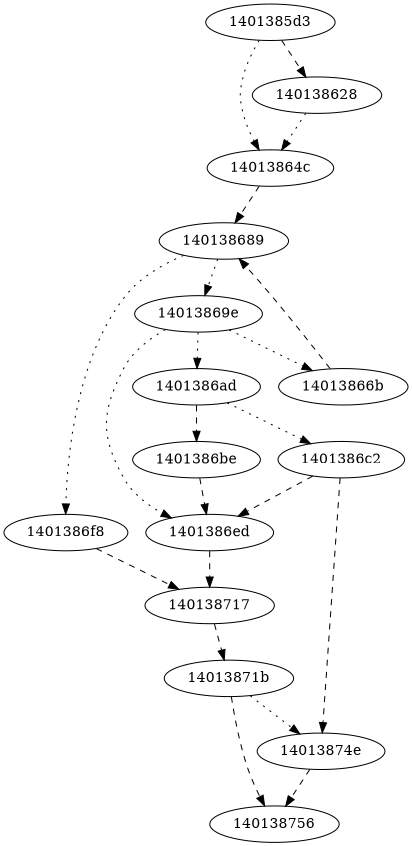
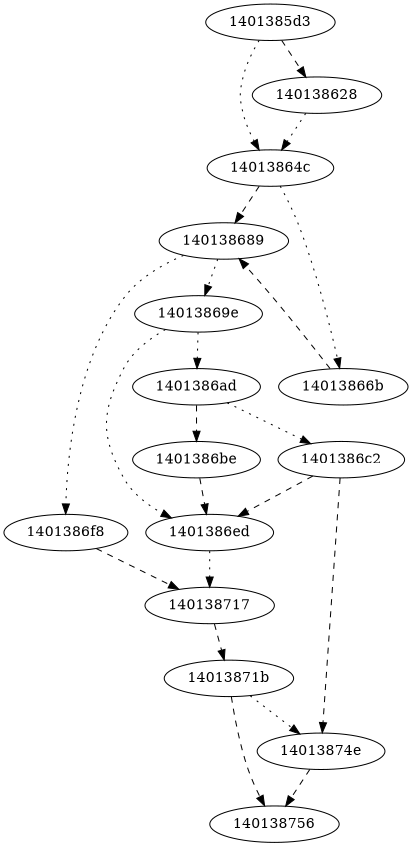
  digraph {
    edge [style=dashed]
    "1401385d3"
    "14013864c"
    140138628
    140138689
    "14013866b"
    "1401386f8"
    "14013869e"
    140138717
    "1401386ad"
    "1401386ed"
    "14013871b"
    "14013874e"
    140138756
    "1401386c2"
    "1401386be"
    "1401385d3" -> "14013864c" [style=dotted]
    "1401385d3" -> 140138628
    "14013864c" -> 140138689
-   "14013869e" -> "14013866b" [style=dotted]
+   "14013864c" -> "14013866b" [style=dotted]
    140138628 -> "14013864c" [style=dotted]
    140138689 -> "1401386f8" [style=dotted]
    140138689 -> "14013869e" [style=dotted]
    "14013866b" -> 140138689
    "1401386f8" -> 140138717
    "14013869e" -> "1401386ad" [style=dotted]
    "14013869e" -> "1401386ed" [style=dotted]
    140138717 -> "14013871b"
    "1401386ad" -> "1401386c2" [style=dotted]
    "1401386ad" -> "1401386be"
-   "1401386ed" -> 140138717
+   "1401386ed" -> 140138717 [style=dotted]
    "14013871b" -> "14013874e" [style=dotted]
    "14013871b" -> 140138756
    "14013874e" -> 140138756
    "1401386c2" -> "1401386ed"
    "1401386c2" -> "14013874e"
    "1401386be" -> "1401386ed"
  }
